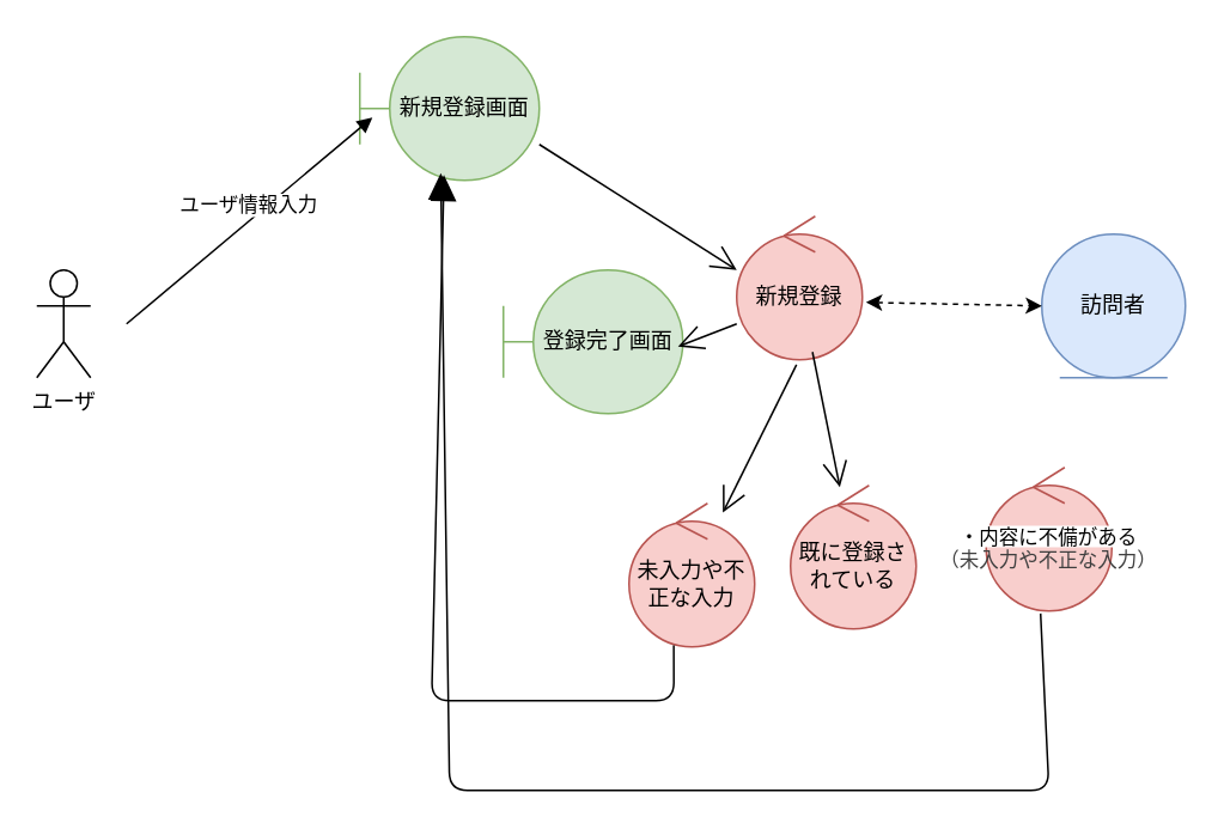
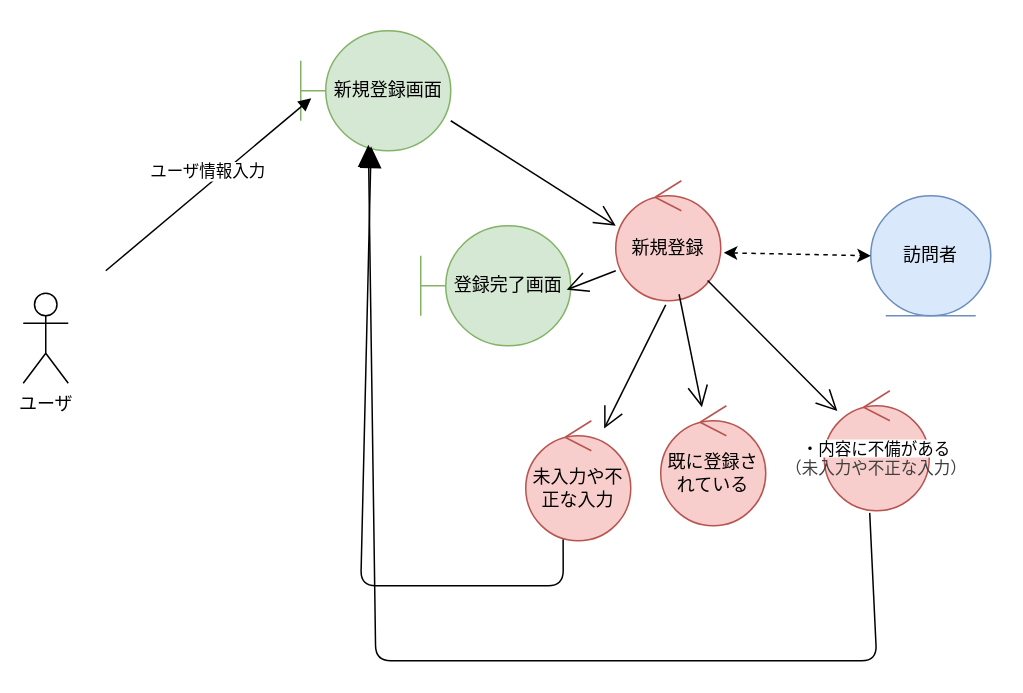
  <mxCell id="0" />
  <mxCell id="1" parent="0" />
- <mxCell id="2" value="ユーザ" style="shape=umlActor;verticalLabelPosition=bottom;verticalAlign=top;html=1;outlineConnect=0;" parent="1" vertex="1"><mxGeometry x="20" y="150" width="30" height="60" as="geometry" /></mxCell>
+ <mxCell id="2" value="ユーザ" style="shape=umlActor;verticalLabelPosition=bottom;verticalAlign=top;html=1;outlineConnect=0;" parent="1" vertex="1"><mxGeometry x="15" y="195" width="30" height="60" as="geometry" /></mxCell>
  <mxCell id="3" value="新規登録画面" style="shape=umlBoundary;whiteSpace=wrap;html=1;fillColor=#d5e8d4;strokeColor=#82b366;" parent="1" vertex="1"><mxGeometry x="200" width="100" height="80" as="geometry" y="20" /></mxCell>
  <mxCell id="4" value="登録完了画面" style="shape=umlBoundary;whiteSpace=wrap;html=1;fillColor=#d5e8d4;strokeColor=#82b366;" parent="1" vertex="1"><mxGeometry x="280" y="150" width="100" height="80" as="geometry" /></mxCell>
  <mxCell id="5" value="新規登録" style="ellipse;shape=umlControl;whiteSpace=wrap;html=1;fillColor=#f8cecc;strokeColor=#b85450;" parent="1" vertex="1"><mxGeometry x="410" y="120" width="70" height="80" as="geometry" /></mxCell>
  <mxCell id="6" value="" style="endArrow=open;endFill=1;endSize=12;html=1;entryX=0;entryY=0.375;entryDx=0;entryDy=0;entryPerimeter=0;exitX=1;exitY=0.75;exitDx=0;exitDy=0;exitPerimeter=0;" parent="1" source="3" target="5" edge="1"><mxGeometry width="160" relative="1" as="geometry"><mxPoint x="170" y="120" as="sourcePoint" /><mxPoint x="330" y="120" as="targetPoint" /></mxGeometry></mxCell>
  <mxCell id="7" value="訪問者" style="ellipse;shape=umlEntity;whiteSpace=wrap;html=1;fillColor=#dae8fc;strokeColor=#6c8ebf;" parent="1" vertex="1"><mxGeometry x="580" y="130" width="80" height="80" as="geometry" /></mxCell>
  <mxCell id="8" value="" style="endArrow=classic;startArrow=classic;html=1;entryX=0;entryY=0.5;entryDx=0;entryDy=0;exitX=1.029;exitY=0.6;exitDx=0;exitDy=0;exitPerimeter=0;dashed=1;" parent="1" source="5" target="7" edge="1"><mxGeometry width="50" height="50" relative="1" as="geometry"><mxPoint x="400" y="250" as="sourcePoint" /><mxPoint x="450" y="200" as="targetPoint" /></mxGeometry></mxCell>
  <mxCell id="9" value="" style="endArrow=open;endFill=1;endSize=12;html=1;entryX=0.973;entryY=0.533;entryDx=0;entryDy=0;entryPerimeter=0;exitX=0;exitY=0.75;exitDx=0;exitDy=0;exitPerimeter=0;" parent="1" source="5" target="4" edge="1"><mxGeometry width="160" relative="1" as="geometry"><mxPoint x="400" y="240" as="sourcePoint" /><mxPoint x="367.36" y="225.36" as="targetPoint" /></mxGeometry></mxCell>
  <mxCell id="10" value="ユーザ情報入力" style="html=1;verticalAlign=bottom;endArrow=block;curved=0;rounded=0;entryX=-0.027;entryY=0.438;entryDx=0;entryDy=0;entryPerimeter=0;" edge="1" parent="1"><mxGeometry width="80" relative="1" as="geometry"><mxPoint x="70" y="180" as="sourcePoint" /><mxPoint x="207" y="65" as="targetPoint" /></mxGeometry></mxCell>
  <mxCell id="11" value="&lt;span style=&quot;color: rgb(0, 0, 0); font-size: 11px; text-wrap-mode: nowrap; background-color: rgb(255, 255, 255);&quot;&gt;・内容に不備がある&lt;/span&gt;&lt;div style=&quot;color: rgb(63, 63, 63); scrollbar-color: rgb(226, 226, 226) rgb(251, 251, 251); font-size: 11px; text-wrap-mode: nowrap;&quot;&gt;（未入力や不正な入力）&lt;/div&gt;" style="ellipse;shape=umlControl;whiteSpace=wrap;html=1;fillColor=#f8cecc;strokeColor=#b85450;" vertex="1" parent="1"><mxGeometry x="549" y="260" width="70" height="80" as="geometry" /></mxCell>
  <mxCell id="12" value="既に登録されている" style="ellipse;shape=umlControl;whiteSpace=wrap;html=1;fillColor=#f8cecc;strokeColor=#b85450;" vertex="1" parent="1"><mxGeometry x="440" y="270" width="70" height="80" as="geometry" /></mxCell>
+ <mxCell id="13" value="" style="endArrow=open;endFill=1;endSize=12;html=1;" edge="1" parent="1" source="5" target="11"><mxGeometry width="160" relative="1" as="geometry"><mxPoint x="500" y="360" as="sourcePoint" /><mxPoint x="610" y="430" as="targetPoint" /></mxGeometry></mxCell>
  <mxCell id="14" value="" style="endArrow=open;endFill=1;endSize=12;html=1;exitX=0.603;exitY=0.946;exitDx=0;exitDy=0;exitPerimeter=0;" edge="1" parent="1" source="5" target="12"><mxGeometry width="160" relative="1" as="geometry"><mxPoint x="480" y="270" as="sourcePoint" /><mxPoint x="568" y="358" as="targetPoint" /></mxGeometry></mxCell>
  <mxCell id="15" value="未入力や不正な入力" style="ellipse;shape=umlControl;whiteSpace=wrap;html=1;fillColor=#f8cecc;strokeColor=#b85450;" vertex="1" parent="1"><mxGeometry x="350" y="280" width="70" height="80" as="geometry" /></mxCell>
  <mxCell id="16" value="" style="endArrow=open;endFill=1;endSize=12;html=1;exitX=0.476;exitY=1.035;exitDx=0;exitDy=0;exitPerimeter=0;" edge="1" parent="1" source="5" target="15"><mxGeometry width="160" relative="1" as="geometry"><mxPoint x="440" y="270" as="sourcePoint" /><mxPoint x="466" y="405" as="targetPoint" /></mxGeometry></mxCell>
  <mxCell id="17" value="" style="endArrow=block;endFill=1;endSize=12;html=1;exitX=0.433;exitY=1.018;exitDx=0;exitDy=0;exitPerimeter=0;entryX=0.451;entryY=0.951;entryDx=0;entryDy=0;entryPerimeter=0;" edge="1" parent="1" source="11" target="3"><mxGeometry width="160" relative="1" as="geometry"><mxPoint x="500" y="390" as="sourcePoint" /><mxPoint x="170" y="450" as="targetPoint" /><Array as="points"><mxPoint x="584" y="440" /><mxPoint x="250" y="440" /></Array></mxGeometry></mxCell>
  <mxCell id="18" value="" style="endArrow=block;endFill=1;endSize=12;html=1;exitX=0.356;exitY=0.99;exitDx=0;exitDy=0;exitPerimeter=0;entryX=0.469;entryY=0.963;entryDx=0;entryDy=0;entryPerimeter=0;" edge="1" parent="1" source="15" target="3"><mxGeometry width="160" relative="1" as="geometry"><mxPoint x="350" y="380" as="sourcePoint" /><mxPoint x="452" y="480.8" as="targetPoint" /><Array as="points"><mxPoint x="375" y="390" /><mxPoint x="240" y="390" /></Array></mxGeometry></mxCell>
